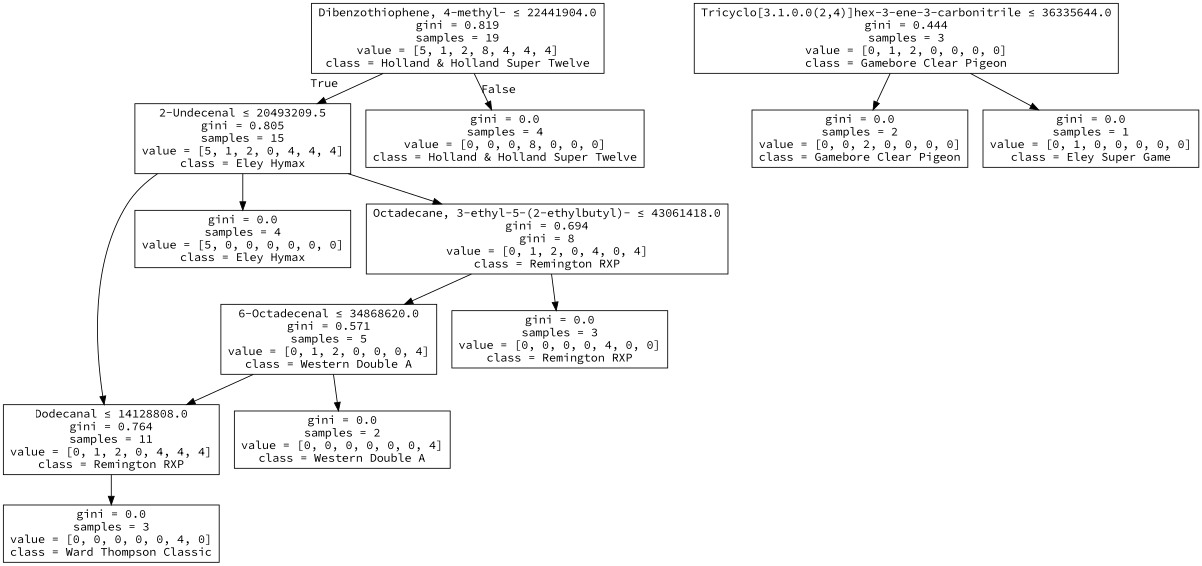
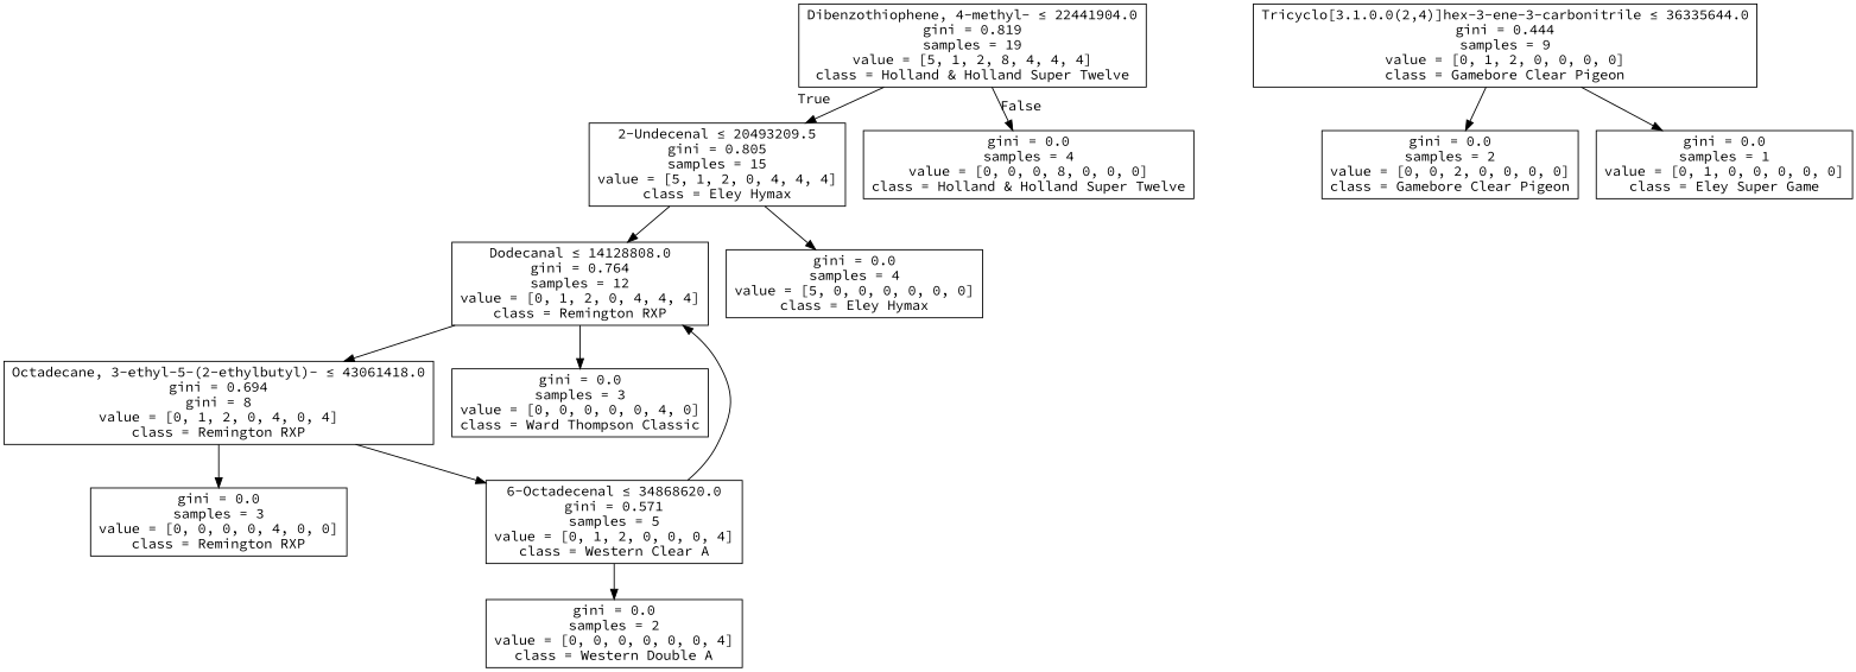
  digraph {
    fontname="Source Code Pro"
    node [fontname="Source Code Pro" shape=box]
    edge [fontname="Source Code Pro"]
    n1 [label=<Dibenzothiophene, 4-methyl- &le; 22441904.0<br/>gini = 0.819<br/>samples = 19<br/>value = [5, 1, 2, 8, 4, 4, 4]<br/>class = Holland &amp; Holland Super Twelve>]
    n2 [label=<2-Undecenal &le; 20493209.5<br/>gini = 0.805<br/>samples = 15<br/>value = [5, 1, 2, 0, 4, 4, 4]<br/>class = Eley Hymax>]
    n3 [label=<gini = 0.0<br/>samples = 4<br/>value = [0, 0, 0, 8, 0, 0, 0]<br/>class = Holland &amp; Holland Super Twelve>]
-   n4 [label=<Dodecanal &le; 14128808.0<br/>gini = 0.764<br/>samples = 11<br/>value = [0, 1, 2, 0, 4, 4, 4]<br/>class = Remington RXP>]
+   n4 [label=<Dodecanal &le; 14128808.0<br/>gini = 0.764<br/>samples = 12<br/>value = [0, 1, 2, 0, 4, 4, 4]<br/>class = Remington RXP>]
    n5 [label=<gini = 0.0<br/>samples = 4<br/>value = [5, 0, 0, 0, 0, 0, 0]<br/>class = Eley Hymax>]
    n6 [label=<Octadecane, 3-ethyl-5-(2-ethylbutyl)- &le; 43061418.0<br/>gini = 0.694<br/>gini = 8<br/>value = [0, 1, 2, 0, 4, 0, 4]<br/>class = Remington RXP>]
    n7 [label=<gini = 0.0<br/>samples = 3<br/>value = [0, 0, 0, 0, 0, 4, 0]<br/>class = Ward Thompson Classic>]
-   n8 [label=<6-Octadecenal &le; 34868620.0<br/>gini = 0.571<br/>samples = 5<br/>value = [0, 1, 2, 0, 0, 0, 4]<br/>class = Western Double A>]
+   n8 [label=<6-Octadecenal &le; 34868620.0<br/>gini = 0.571<br/>samples = 5<br/>value = [0, 1, 2, 0, 0, 0, 4]<br/>class = Western Clear A>]
    n9 [label=<gini = 0.0<br/>samples = 3<br/>value = [0, 0, 0, 0, 4, 0, 0]<br/>class = Remington RXP>]
    n10 [label=<gini = 0.0<br/>samples = 2<br/>value = [0, 0, 0, 0, 0, 0, 4]<br/>class = Western Double A>]
-   n11 [label=<Tricyclo[3.1.0.0(2,4)]hex-3-ene-3-carbonitrile &le; 36335644.0<br/>gini = 0.444<br/>samples = 3<br/>value = [0, 1, 2, 0, 0, 0, 0]<br/>class = Gamebore Clear Pigeon>]
+   n11 [label=<Tricyclo[3.1.0.0(2,4)]hex-3-ene-3-carbonitrile &le; 36335644.0<br/>gini = 0.444<br/>samples = 9<br/>value = [0, 1, 2, 0, 0, 0, 0]<br/>class = Gamebore Clear Pigeon>]
    n12 [label=<gini = 0.0<br/>samples = 2<br/>value = [0, 0, 2, 0, 0, 0, 0]<br/>class = Gamebore Clear Pigeon>]
    n13 [label=<gini = 0.0<br/>samples = 1<br/>value = [0, 1, 0, 0, 0, 0, 0]<br/>class = Eley Super Game>]
    n1 -> n2 [headlabel=True labelangle=45 labeldistance=2.5]
    n1 -> n3 [headlabel=False labelangle=-45 labeldistance=2.5]
    n2 -> n4
    n2 -> n5
-   n2 -> n6
+   n4 -> n6
    n4 -> n7
    n6 -> n8
    n6 -> n9
    n8 -> n4
    n8 -> n10
    n11 -> n12
    n11 -> n13
  }
